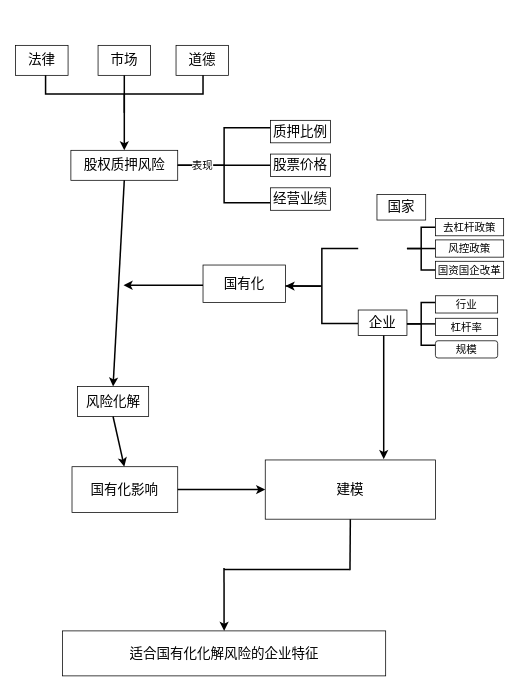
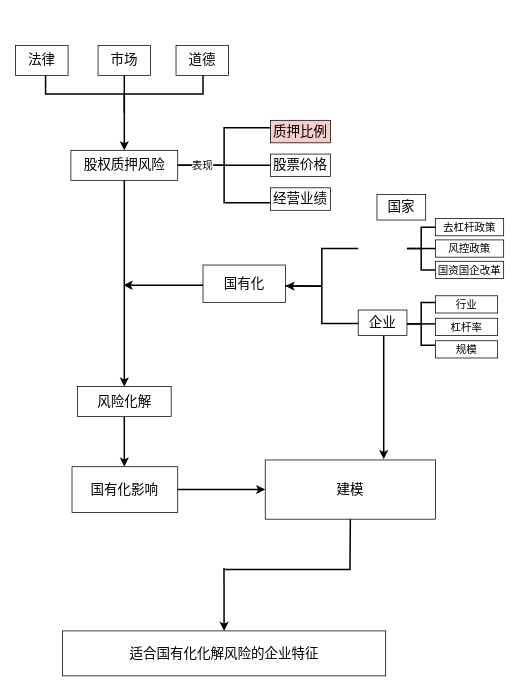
  <mxCell id="0" />
  <mxCell id="1" parent="0" />
  <mxCell id="2" value="&lt;font style=&quot;font-size: 18px&quot;&gt;法律&lt;/font&gt;" style="rounded=0;whiteSpace=wrap;html=1;" vertex="1" parent="1"><mxGeometry x="20" y="60" width="70" height="40" as="geometry" /></mxCell>
  <mxCell id="3" value="&lt;font style=&quot;font-size: 18px&quot;&gt;市场&lt;/font&gt;" style="rounded=0;whiteSpace=wrap;html=1;" vertex="1" parent="1"><mxGeometry x="130" y="60" width="70" height="40" as="geometry" /></mxCell>
  <mxCell id="4" value="&lt;font size=&quot;4&quot;&gt;道德&lt;/font&gt;" style="rounded=0;whiteSpace=wrap;html=1;" vertex="1" parent="1"><mxGeometry x="234" y="60" width="70" height="40" as="geometry" /></mxCell>
  <mxCell id="5" value="" style="strokeWidth=2;html=1;shape=mxgraph.flowchart.annotation_2;align=left;labelPosition=right;pointerEvents=1;rotation=-90;" vertex="1" parent="1"><mxGeometry x="140" y="20" width="50" height="210" as="geometry" /></mxCell>
  <mxCell id="6" value="" style="endArrow=classic;html=1;exitX=1;exitY=0.5;exitDx=0;exitDy=0;exitPerimeter=0;strokeWidth=2;entryX=0.5;entryY=0;entryDx=0;entryDy=0;" edge="1" parent="1" source="5" target="7"><mxGeometry width="50" height="50" relative="1" as="geometry"><mxPoint x="250" y="240" as="sourcePoint" /><mxPoint x="165" y="170" as="targetPoint" /></mxGeometry></mxCell>
  <mxCell id="7" value="&lt;font style=&quot;font-size: 18px&quot;&gt;股权质押风险&lt;/font&gt;" style="rounded=0;whiteSpace=wrap;html=1;" vertex="1" parent="1"><mxGeometry x="93.75" y="200" width="142.5" height="40" as="geometry" /></mxCell>
  <mxCell id="8" value="" style="strokeWidth=2;html=1;shape=mxgraph.flowchart.annotation_2;align=left;labelPosition=right;pointerEvents=1;" vertex="1" parent="1"><mxGeometry x="236.25" y="170" width="123.75" height="100" as="geometry" /></mxCell>
  <mxCell id="9" value="" style="endArrow=none;html=1;strokeWidth=2;entryX=1;entryY=0.5;entryDx=0;entryDy=0;entryPerimeter=0;exitX=0;exitY=0.5;exitDx=0;exitDy=0;exitPerimeter=0;" edge="1" parent="1" source="8" target="8"><mxGeometry width="50" height="50" relative="1" as="geometry"><mxPoint x="250" y="240" as="sourcePoint" /><mxPoint x="300" y="190" as="targetPoint" /></mxGeometry></mxCell>
  <mxCell id="10" value="&lt;font style=&quot;font-size: 14px&quot;&gt;表现&lt;/font&gt;" style="edgeLabel;html=1;align=center;verticalAlign=middle;resizable=0;points=[];" vertex="1" connectable="0" parent="9"><mxGeometry x="-0.487" relative="1" as="geometry"><mxPoint as="offset" /></mxGeometry></mxCell>
- <mxCell id="11" value="&lt;font style=&quot;font-size: 18px&quot;&gt;质押比例&lt;/font&gt;" style="rounded=0;whiteSpace=wrap;html=1;" vertex="1" parent="1"><mxGeometry x="360" y="160" width="80" height="30" as="geometry" /></mxCell>
+ <mxCell id="11" value="&lt;font style=&quot;font-size: 18px&quot;&gt;质押比例&lt;/font&gt;" style="rounded=0;whiteSpace=wrap;html=1;fillColor=#f8cecc;" vertex="1" parent="1"><mxGeometry x="360" y="160" width="80" height="30" as="geometry" /></mxCell>
  <mxCell id="12" value="&lt;font style=&quot;font-size: 18px&quot;&gt;股票价格&lt;/font&gt;" style="rounded=0;whiteSpace=wrap;html=1;" vertex="1" parent="1"><mxGeometry x="360" y="205" width="80" height="30" as="geometry" /></mxCell>
  <mxCell id="13" value="&lt;font style=&quot;font-size: 18px&quot;&gt;经营业绩&lt;/font&gt;" style="rounded=0;whiteSpace=wrap;html=1;" vertex="1" parent="1"><mxGeometry x="360" y="250" width="80" height="30" as="geometry" /></mxCell>
  <mxCell id="14" value="" style="endArrow=classic;html=1;strokeWidth=2;exitX=0.5;exitY=1;exitDx=0;exitDy=0;entryX=0.5;entryY=0;entryDx=0;entryDy=0;" edge="1" parent="1" source="7" target="15"><mxGeometry width="50" height="50" relative="1" as="geometry"><mxPoint x="250" y="530" as="sourcePoint" /><mxPoint x="165" y="475" as="targetPoint" /></mxGeometry></mxCell>
- <mxCell id="15" value="&lt;font style=&quot;font-size: 18px&quot;&gt;风险化解&lt;/font&gt;" style="rounded=0;whiteSpace=wrap;html=1;" vertex="1" parent="1"><mxGeometry x="102.5" y="515" width="95" height="40" as="geometry" /></mxCell>
+ <mxCell id="15" value="&lt;font style=&quot;font-size: 18px&quot;&gt;风险化解&lt;/font&gt;" style="rounded=0;whiteSpace=wrap;html=1;" vertex="1" parent="1"><mxGeometry x="102.5" y="515" width="125" height="40" as="geometry" /></mxCell>
  <mxCell id="16" value="" style="endArrow=classic;html=1;strokeWidth=2;" edge="1" parent="1"><mxGeometry width="50" height="50" relative="1" as="geometry"><mxPoint x="270" y="380" as="sourcePoint" /><mxPoint x="164" y="380" as="targetPoint" /></mxGeometry></mxCell>
  <mxCell id="17" value="&lt;font style=&quot;font-size: 18px&quot;&gt;国有化&lt;/font&gt;" style="rounded=0;whiteSpace=wrap;html=1;" vertex="1" parent="1"><mxGeometry x="270" y="353" width="110" height="50" as="geometry" /></mxCell>
  <mxCell id="18" value="" style="strokeWidth=2;html=1;shape=mxgraph.flowchart.annotation_2;align=left;labelPosition=right;pointerEvents=1;rotation=0;" vertex="1" parent="1"><mxGeometry x="380" y="331" width="97" height="100" as="geometry" /></mxCell>
  <mxCell id="19" value="" style="endArrow=classic;html=1;strokeWidth=2;exitX=0.485;exitY=0.503;exitDx=0;exitDy=0;exitPerimeter=0;entryX=0;entryY=0.5;entryDx=0;entryDy=0;entryPerimeter=0;" edge="1" parent="1" source="18" target="18"><mxGeometry width="50" height="50" relative="1" as="geometry"><mxPoint x="351" y="482" as="sourcePoint" /><mxPoint x="401" y="432" as="targetPoint" /></mxGeometry></mxCell>
  <mxCell id="20" value="&lt;font style=&quot;font-size: 18px&quot;&gt;国家&lt;/font&gt;" style="rounded=0;whiteSpace=wrap;html=1;" vertex="1" parent="1"><mxGeometry x="502" y="259" width="65" height="34" as="geometry" /></mxCell>
  <mxCell id="21" value="&lt;font style=&quot;font-size: 18px&quot;&gt;企业&lt;/font&gt;" style="rounded=0;whiteSpace=wrap;html=1;" vertex="1" parent="1"><mxGeometry x="477" y="413" width="65" height="34" as="geometry" /></mxCell>
  <mxCell id="22" value="" style="strokeWidth=2;html=1;shape=mxgraph.flowchart.annotation_2;align=left;labelPosition=right;pointerEvents=1;" vertex="1" parent="1"><mxGeometry x="542" y="302.5" width="38" height="57" as="geometry" /></mxCell>
  <mxCell id="23" value="" style="strokeWidth=2;html=1;shape=mxgraph.flowchart.annotation_2;align=left;labelPosition=right;pointerEvents=1;" vertex="1" parent="1"><mxGeometry x="542" y="403" width="38" height="57" as="geometry" /></mxCell>
  <mxCell id="24" value="" style="endArrow=none;html=1;strokeWidth=2;entryX=0;entryY=0.5;entryDx=0;entryDy=0;entryPerimeter=0;exitX=1;exitY=0.5;exitDx=0;exitDy=0;exitPerimeter=0;" edge="1" parent="1" source="22" target="22"><mxGeometry width="50" height="50" relative="1" as="geometry"><mxPoint x="351" y="423" as="sourcePoint" /><mxPoint x="401" y="373" as="targetPoint" /></mxGeometry></mxCell>
  <mxCell id="25" value="" style="endArrow=none;html=1;strokeWidth=2;exitX=0;exitY=0.5;exitDx=0;exitDy=0;exitPerimeter=0;entryX=1;entryY=0.5;entryDx=0;entryDy=0;entryPerimeter=0;" edge="1" parent="1" source="23" target="23"><mxGeometry width="50" height="50" relative="1" as="geometry"><mxPoint x="351" y="423" as="sourcePoint" /><mxPoint x="401" y="373" as="targetPoint" /></mxGeometry></mxCell>
  <mxCell id="26" value="&lt;font style=&quot;font-size: 14px&quot;&gt;去杠杆政策&lt;/font&gt;" style="rounded=0;whiteSpace=wrap;html=1;" vertex="1" parent="1"><mxGeometry x="580" y="291" width="91" height="23" as="geometry" /></mxCell>
  <mxCell id="27" value="&lt;span style=&quot;font-size: 14px&quot;&gt;风控政策&lt;/span&gt;" style="rounded=0;whiteSpace=wrap;html=1;" vertex="1" parent="1"><mxGeometry x="580" y="319.5" width="91" height="23" as="geometry" /></mxCell>
  <mxCell id="28" value="&lt;span style=&quot;font-size: 14px&quot;&gt;国资国企改革&lt;/span&gt;" style="rounded=0;whiteSpace=wrap;html=1;" vertex="1" parent="1"><mxGeometry x="580" y="348" width="91" height="23" as="geometry" /></mxCell>
  <mxCell id="29" value="&lt;span style=&quot;font-size: 14px&quot;&gt;行业&lt;/span&gt;" style="rounded=0;whiteSpace=wrap;html=1;" vertex="1" parent="1"><mxGeometry x="580" y="394" width="83" height="23" as="geometry" /></mxCell>
  <mxCell id="30" value="&lt;span style=&quot;font-size: 14px&quot;&gt;杠杆率&lt;/span&gt;" style="rounded=0;whiteSpace=wrap;html=1;" vertex="1" parent="1"><mxGeometry x="580" y="424" width="83" height="23" as="geometry" /></mxCell>
- <mxCell id="31" value="&lt;span style=&quot;font-size: 14px&quot;&gt;规模&lt;/span&gt;" style="whiteSpace=wrap;html=1;rounded=1;" vertex="1" parent="1"><mxGeometry x="580" y="454" width="83" height="23" as="geometry" /></mxCell>
+ <mxCell id="31" value="&lt;span style=&quot;font-size: 14px&quot;&gt;规模&lt;/span&gt;" style="rounded=0;whiteSpace=wrap;html=1;" vertex="1" parent="1"><mxGeometry x="580" y="454" width="83" height="23" as="geometry" /></mxCell>
  <mxCell id="32" value="" style="endArrow=classic;html=1;strokeWidth=2;exitX=0.5;exitY=1;exitDx=0;exitDy=0;" edge="1" parent="1" source="15"><mxGeometry width="50" height="50" relative="1" as="geometry"><mxPoint x="279" y="474" as="sourcePoint" /><mxPoint x="165" y="622" as="targetPoint" /></mxGeometry></mxCell>
  <mxCell id="33" value="&lt;font style=&quot;font-size: 18px&quot;&gt;国有化影响&lt;/font&gt;" style="rounded=0;whiteSpace=wrap;html=1;" vertex="1" parent="1"><mxGeometry x="95.25" y="622" width="141" height="61" as="geometry" /></mxCell>
  <mxCell id="34" value="" style="endArrow=classic;html=1;strokeWidth=2;exitX=1;exitY=0.5;exitDx=0;exitDy=0;entryX=0;entryY=0.5;entryDx=0;entryDy=0;" edge="1" parent="1" source="33" target="35"><mxGeometry width="50" height="50" relative="1" as="geometry"><mxPoint x="278" y="725" as="sourcePoint" /><mxPoint x="333" y="653" as="targetPoint" /></mxGeometry></mxCell>
  <mxCell id="35" value="&lt;font style=&quot;font-size: 18px&quot;&gt;建模&lt;/font&gt;" style="rounded=0;whiteSpace=wrap;html=1;" vertex="1" parent="1"><mxGeometry x="353" y="613" width="227" height="79" as="geometry" /></mxCell>
  <mxCell id="36" value="" style="endArrow=classic;html=1;strokeWidth=2;" edge="1" parent="1"><mxGeometry width="50" height="50" relative="1" as="geometry"><mxPoint x="511" y="447" as="sourcePoint" /><mxPoint x="511" y="612" as="targetPoint" /></mxGeometry></mxCell>
  <mxCell id="37" value="&lt;font style=&quot;font-size: 18px&quot;&gt;适合国有化化解风险的企业特征&lt;/font&gt;" style="rounded=0;whiteSpace=wrap;html=1;" vertex="1" parent="1"><mxGeometry x="82.63" y="841" width="431" height="60" as="geometry" /></mxCell>
  <mxCell id="38" value="" style="endArrow=none;html=1;strokeWidth=2;entryX=0.5;entryY=1;entryDx=0;entryDy=0;" edge="1" parent="1" target="35"><mxGeometry width="50" height="50" relative="1" as="geometry"><mxPoint x="466" y="760" as="sourcePoint" /><mxPoint x="410" y="640" as="targetPoint" /></mxGeometry></mxCell>
  <mxCell id="39" value="" style="endArrow=none;html=1;strokeWidth=2;" edge="1" parent="1"><mxGeometry width="50" height="50" relative="1" as="geometry"><mxPoint x="465.5" y="759" as="sourcePoint" /><mxPoint x="298" y="759" as="targetPoint" /><Array as="points"><mxPoint x="369" y="759" /></Array></mxGeometry></mxCell>
  <mxCell id="40" value="" style="endArrow=classic;html=1;strokeWidth=2;entryX=0.5;entryY=0;entryDx=0;entryDy=0;" edge="1" parent="1" target="37"><mxGeometry width="50" height="50" relative="1" as="geometry"><mxPoint x="298" y="757" as="sourcePoint" /><mxPoint x="411" y="988" as="targetPoint" /><Array as="points" /></mxGeometry></mxCell>
